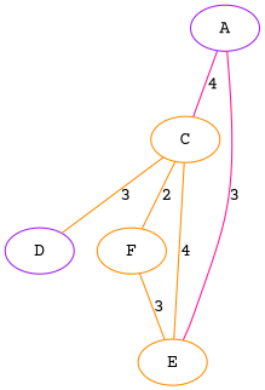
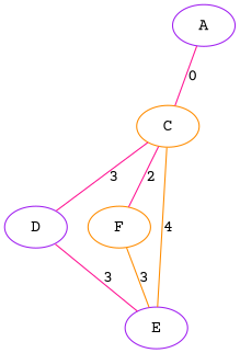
  graph {
    fontname="Courier Prime"
    node [color=darkorange fontname="Courier Prime"]
    edge [color=darkorange fontname="Courier Prime"]
    C
    A [color=purple]
    D [color=purple]
    F
-   E
-   C -- D [label=3]
-   C -- F [label=2]
+   E [color=purple]
+   C -- D [color=deeppink label=3]
+   C -- F [color=deeppink label=2]
    C -- E [label=4]
-   A -- C [color=deeppink label=4]
-   A -- E [color=deeppink label=3]
+   A -- C [color=deeppink label=0]
+   D -- E [color=deeppink label=3]
    F -- E [label=3]
  }
